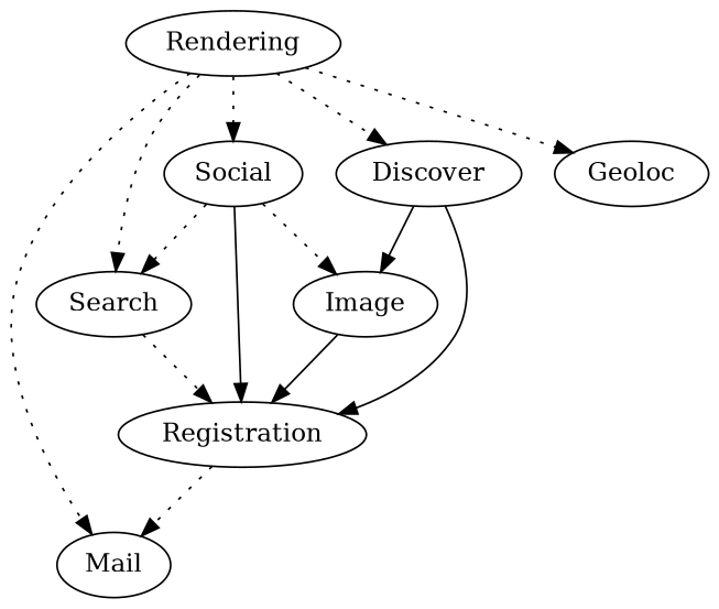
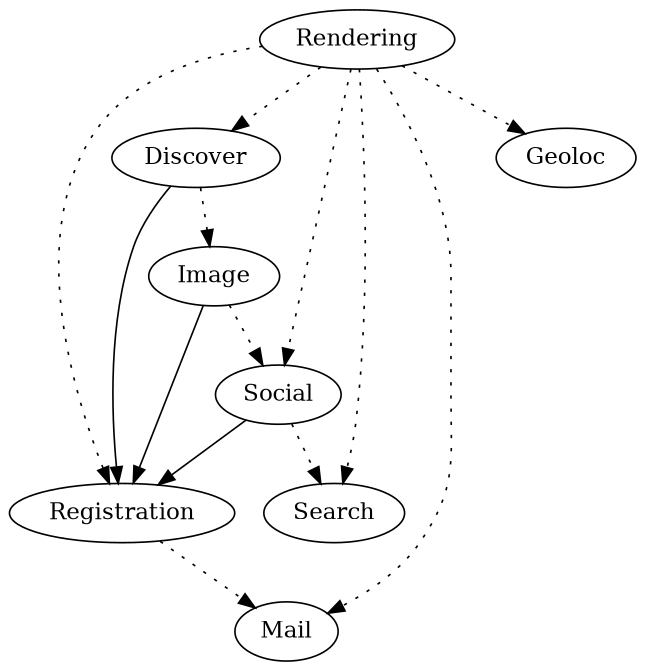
  digraph {
    edge [style=dotted]
    Registration
    Mail
    Image
    Social
    Search
    Discover
    Rendering
    Geoloc
    Registration -> Mail
    Image -> Registration [style=""]
    Social -> Registration [style=""]
-   Social -> Image
+   Image -> Social
    Social -> Search
    Discover -> Registration [style=""]
-   Discover -> Image [style=solid]
-   Search -> Registration
+   Discover -> Image
+   Rendering -> Registration
    Rendering -> Mail
    Rendering -> Social
    Rendering -> Search
    Rendering -> Discover
    Rendering -> Geoloc
  }
